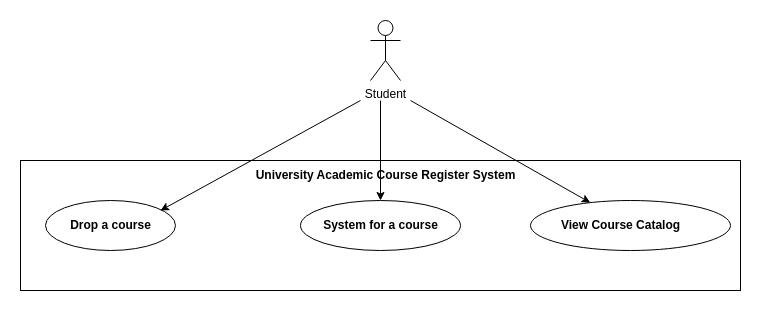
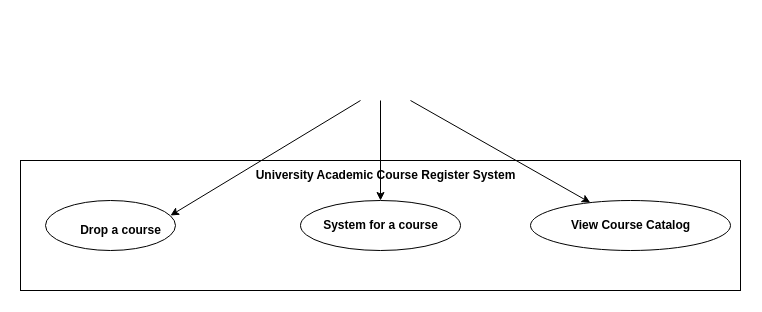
  <mxCell id="0" />
  <mxCell id="1" parent="0" />
  <mxCell id="2" value="" style="rounded=0;whiteSpace=wrap;html=1;" vertex="1" parent="1"><mxGeometry x="20" y="160" width="720" height="130" as="geometry" /></mxCell>
  <mxCell id="3" value="" style="ellipse;whiteSpace=wrap;html=1;" vertex="1" parent="1"><mxGeometry x="300" y="200" width="160" height="50" as="geometry" /></mxCell>
- <mxCell id="4" value="Student" style="shape=umlActor;verticalLabelPosition=bottom;verticalAlign=top;html=1;outlineConnect=0;" vertex="1" parent="1"><mxGeometry x="370" y="20" width="30" height="60" as="geometry" /></mxCell>
  <mxCell id="5" value="&lt;b style=&quot;&quot;&gt;University Academic Course Register System&lt;/b&gt;" style="text;html=1;align=center;verticalAlign=middle;resizable=0;points=[];autosize=1;strokeColor=none;fillColor=none;" vertex="1" parent="1"><mxGeometry x="230" y="160" width="310" height="30" as="geometry" /></mxCell>
  <mxCell id="6" value="" style="ellipse;whiteSpace=wrap;html=1;" vertex="1" parent="1"><mxGeometry x="45" y="200" width="130" height="50" as="geometry" /></mxCell>
- <mxCell id="7" value="Drop a course" style="text;html=1;align=center;verticalAlign=middle;resizable=0;points=[];autosize=1;strokeColor=none;fillColor=none;fontStyle=1" vertex="1" parent="1"><mxGeometry x="60" y="210" width="100" height="30" as="geometry" /></mxCell>
+ <mxCell id="7" value="Drop a course" style="text;html=1;align=center;verticalAlign=middle;resizable=0;points=[];autosize=1;strokeColor=none;fillColor=none;fontStyle=1" vertex="1" parent="1"><mxGeometry x="70" y="215" width="100" height="30" as="geometry" /></mxCell>
  <mxCell id="8" value="System for a course" style="text;html=1;align=center;verticalAlign=middle;resizable=0;points=[];autosize=1;strokeColor=none;fillColor=none;fontStyle=1" vertex="1" parent="1"><mxGeometry x="310" y="210" width="140" height="30" as="geometry" /></mxCell>
  <mxCell id="9" value="" style="ellipse;whiteSpace=wrap;html=1;" vertex="1" parent="1"><mxGeometry x="530" y="200" width="200" height="50" as="geometry" /></mxCell>
- <mxCell id="10" value="View Course Catalog" style="text;html=1;align=center;verticalAlign=middle;resizable=0;points=[];autosize=1;strokeColor=none;fillColor=none;fontStyle=1" vertex="1" parent="1"><mxGeometry x="550" y="210" width="140" height="30" as="geometry" /></mxCell>
+ <mxCell id="10" value="View Course Catalog" style="text;html=1;align=center;verticalAlign=middle;resizable=0;points=[];autosize=1;strokeColor=none;fillColor=none;fontStyle=1" vertex="1" parent="1"><mxGeometry x="560" y="210" width="140" height="30" as="geometry" /></mxCell>
  <mxCell id="11" value="" style="endArrow=classic;html=1;entryX=1;entryY=0;entryDx=0;entryDy=0;entryPerimeter=0;" edge="1" parent="1" target="7"><mxGeometry width="50" height="50" relative="1" as="geometry"><mxPoint x="360" y="100" as="sourcePoint" /><mxPoint x="250" y="60" as="targetPoint" /></mxGeometry></mxCell>
  <mxCell id="12" value="" style="endArrow=classic;html=1;entryX=0.5;entryY=0;entryDx=0;entryDy=0;" edge="1" parent="1" target="3"><mxGeometry width="50" height="50" relative="1" as="geometry"><mxPoint x="380" y="100" as="sourcePoint" /><mxPoint x="420" y="190" as="targetPoint" /></mxGeometry></mxCell>
  <mxCell id="13" value="" style="endArrow=classic;html=1;" edge="1" parent="1" target="9"><mxGeometry width="50" height="50" relative="1" as="geometry"><mxPoint x="410" y="100" as="sourcePoint" /><mxPoint x="420" y="190" as="targetPoint" /></mxGeometry></mxCell>
